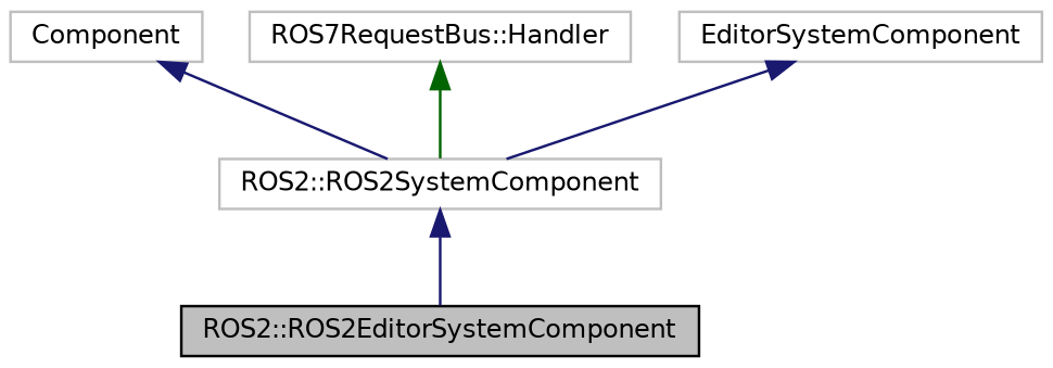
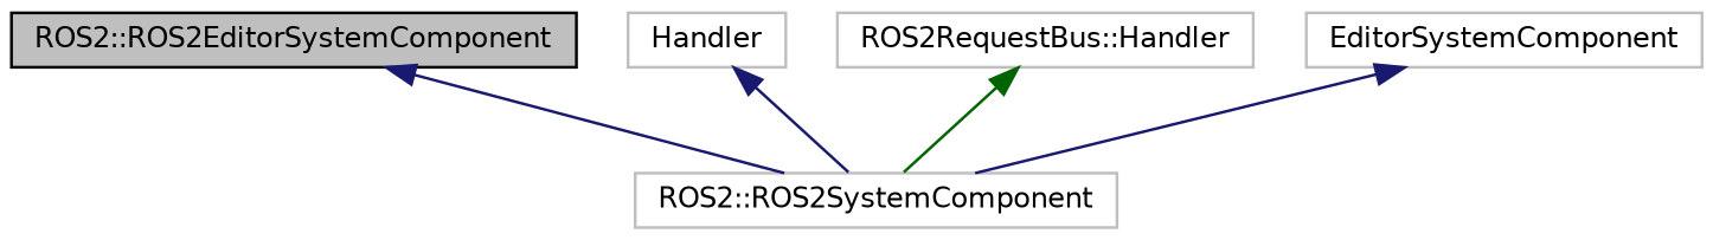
  digraph {
    node [color=grey75 fillcolor=white fontname=Helvetica fontsize=10 shape=record style=filled]
    edge [color=midnightblue dir=back fontname=Helvetica fontsize=10 labelfontname=Helvetica labelfontsize=10 style=solid]
    n1 [color=black fillcolor=grey75 fontcolor=black height=0.2 label="ROS2::ROS2EditorSystemComponent" width=0.4]
    n2 [height=0.2 label="ROS2::ROS2SystemComponent" width=0.4]
-   n3 [height=0.2 label=Component width=0.4]
-   n4 [height=0.2 label="ROS7RequestBus::Handler" width=0.4]
+   n3 [height=0.2 label=Handler width=0.4]
+   n4 [height=0.2 label="ROS2RequestBus::Handler" width=0.4]
    n5 [height=0.2 label=EditorSystemComponent width=0.4]
-   n2 -> n1
+   n1 -> n2
    n3 -> n2
    n4 -> n2 [color=darkgreen]
    n5 -> n2
  }
